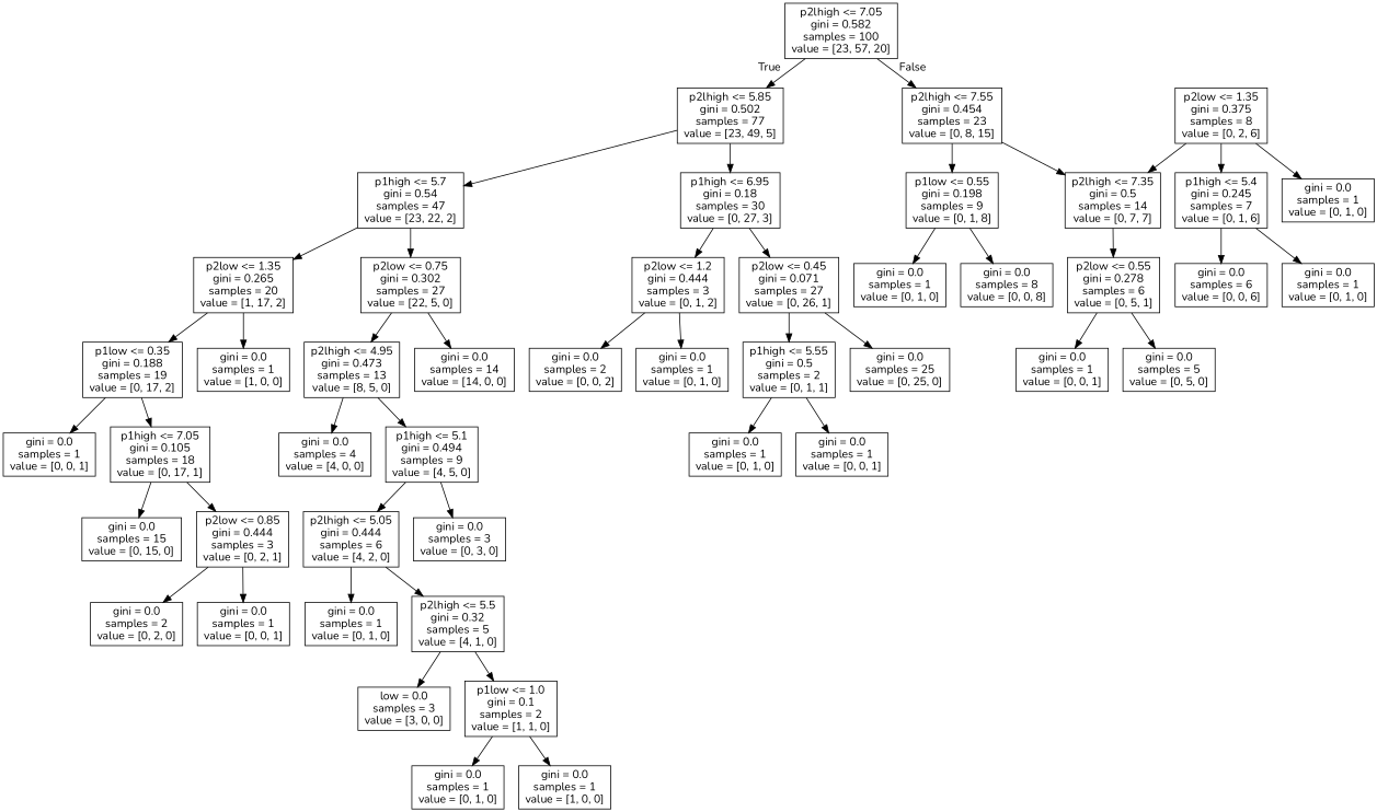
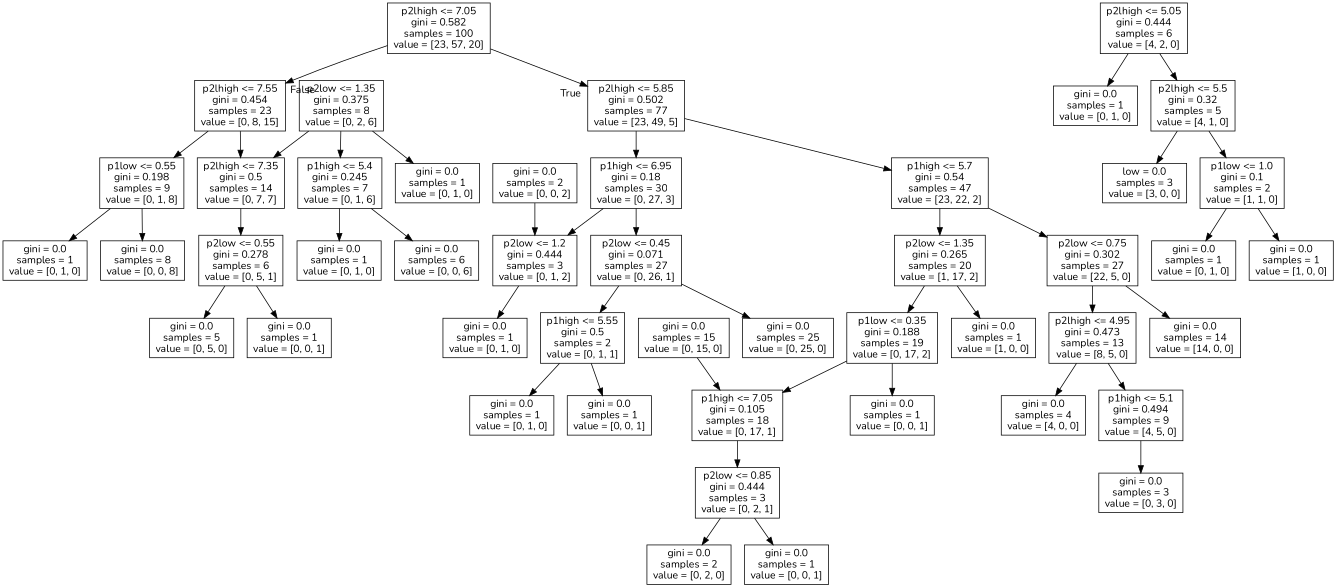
  digraph {
    fontname=Nunito
    node [fontname=Nunito shape=box]
    edge [fontname=Nunito]
    n1 [label="p2lhigh <= 7.05\ngini = 0.582\nsamples = 100\nvalue = [23, 57, 20]"]
    n2 [label="p2lhigh <= 5.85\ngini = 0.502\nsamples = 77\nvalue = [23, 49, 5]"]
    n3 [label="p2lhigh <= 7.55\ngini = 0.454\nsamples = 23\nvalue = [0, 8, 15]"]
    n4 [label="p1high <= 5.7\ngini = 0.54\nsamples = 47\nvalue = [23, 22, 2]"]
    n5 [label="p1high <= 6.95\ngini = 0.18\nsamples = 30\nvalue = [0, 27, 3]"]
    n6 [label="p2lhigh <= 7.35\ngini = 0.5\nsamples = 14\nvalue = [0, 7, 7]"]
    n7 [label="p1low <= 0.55\ngini = 0.198\nsamples = 9\nvalue = [0, 1, 8]"]
    n8 [label="p2low <= 0.75\ngini = 0.302\nsamples = 27\nvalue = [22, 5, 0]"]
    n9 [label="p2low <= 1.35\ngini = 0.265\nsamples = 20\nvalue = [1, 17, 2]"]
    n10 [label="p2low <= 0.45\ngini = 0.071\nsamples = 27\nvalue = [0, 26, 1]"]
    n11 [label="p2low <= 1.2\ngini = 0.444\nsamples = 3\nvalue = [0, 1, 2]"]
    n12 [label="p2lhigh <= 4.95\ngini = 0.473\nsamples = 13\nvalue = [8, 5, 0]"]
    n13 [label="gini = 0.0\nsamples = 14\nvalue = [14, 0, 0]"]
    n14 [label="p1low <= 0.35\ngini = 0.188\nsamples = 19\nvalue = [0, 17, 2]"]
    n15 [label="gini = 0.0\nsamples = 1\nvalue = [1, 0, 0]"]
    n16 [label="gini = 0.0\nsamples = 4\nvalue = [4, 0, 0]"]
    n17 [label="p1high <= 5.1\ngini = 0.494\nsamples = 9\nvalue = [4, 5, 0]"]
    n18 [label="p2lhigh <= 5.05\ngini = 0.444\nsamples = 6\nvalue = [4, 2, 0]"]
    n19 [label="gini = 0.0\nsamples = 3\nvalue = [0, 3, 0]"]
    n20 [label="gini = 0.0\nsamples = 1\nvalue = [0, 1, 0]"]
    n21 [label="p2lhigh <= 5.5\ngini = 0.32\nsamples = 5\nvalue = [4, 1, 0]"]
    n22 [label="low = 0.0\nsamples = 3\nvalue = [3, 0, 0]"]
    n23 [label="p1low <= 1.0\ngini = 0.1\nsamples = 2\nvalue = [1, 1, 0]"]
    n24 [label="gini = 0.0\nsamples = 1\nvalue = [0, 1, 0]"]
    n25 [label="gini = 0.0\nsamples = 1\nvalue = [1, 0, 0]"]
    n26 [label="gini = 0.0\nsamples = 1\nvalue = [0, 0, 1]"]
    n27 [label="p1high <= 7.05\ngini = 0.105\nsamples = 18\nvalue = [0, 17, 1]"]
    n28 [label="gini = 0.0\nsamples = 15\nvalue = [0, 15, 0]"]
    n29 [label="p2low <= 0.85\ngini = 0.444\nsamples = 3\nvalue = [0, 2, 1]"]
    n30 [label="gini = 0.0\nsamples = 2\nvalue = [0, 2, 0]"]
    n31 [label="gini = 0.0\nsamples = 1\nvalue = [0, 0, 1]"]
    n32 [label="p1high <= 5.55\ngini = 0.5\nsamples = 2\nvalue = [0, 1, 1]"]
    n33 [label="gini = 0.0\nsamples = 25\nvalue = [0, 25, 0]"]
    n34 [label="gini = 0.0\nsamples = 2\nvalue = [0, 0, 2]"]
    n35 [label="gini = 0.0\nsamples = 1\nvalue = [0, 1, 0]"]
    n36 [label="gini = 0.0\nsamples = 1\nvalue = [0, 1, 0]"]
    n37 [label="gini = 0.0\nsamples = 1\nvalue = [0, 0, 1]"]
    n38 [label="p2low <= 0.55\ngini = 0.278\nsamples = 6\nvalue = [0, 5, 1]"]
    n39 [label="gini = 0.0\nsamples = 1\nvalue = [0, 1, 0]"]
    n40 [label="gini = 0.0\nsamples = 8\nvalue = [0, 0, 8]"]
    n41 [label="p2low <= 1.35\ngini = 0.375\nsamples = 8\nvalue = [0, 2, 6]"]
    n42 [label="p1high <= 5.4\ngini = 0.245\nsamples = 7\nvalue = [0, 1, 6]"]
    n43 [label="gini = 0.0\nsamples = 1\nvalue = [0, 1, 0]"]
    n44 [label="gini = 0.0\nsamples = 1\nvalue = [0, 0, 1]"]
    n45 [label="gini = 0.0\nsamples = 5\nvalue = [0, 5, 0]"]
    n46 [label="gini = 0.0\nsamples = 1\nvalue = [0, 1, 0]"]
    n47 [label="gini = 0.0\nsamples = 6\nvalue = [0, 0, 6]"]
    n1 -> n2 [headlabel=True labelangle=45 labeldistance=2.5]
    n1 -> n3 [headlabel=False labelangle=-45 labeldistance=2.5]
    n2 -> n4
    n2 -> n5
    n3 -> n6
    n3 -> n7
    n4 -> n8
    n4 -> n9
    n5 -> n10
    n5 -> n11
    n6 -> n38
    n7 -> n39
    n7 -> n40
    n8 -> n12
    n8 -> n13
    n9 -> n14
    n9 -> n15
    n10 -> n32
    n10 -> n33
-   n11 -> n34
+   n34 -> n11
    n11 -> n35
    n12 -> n16
    n12 -> n17
    n14 -> n26
    n14 -> n27
-   n17 -> n18
    n17 -> n19
    n18 -> n20
    n18 -> n21
    n21 -> n22
    n21 -> n23
    n23 -> n24
    n23 -> n25
-   n27 -> n28
+   n28 -> n27
    n27 -> n29
    n29 -> n30
    n29 -> n31
    n32 -> n36
    n32 -> n37
    n38 -> n44
    n38 -> n45
    n41 -> n6
    n41 -> n42
    n41 -> n43
    n42 -> n46
    n42 -> n47
  }
